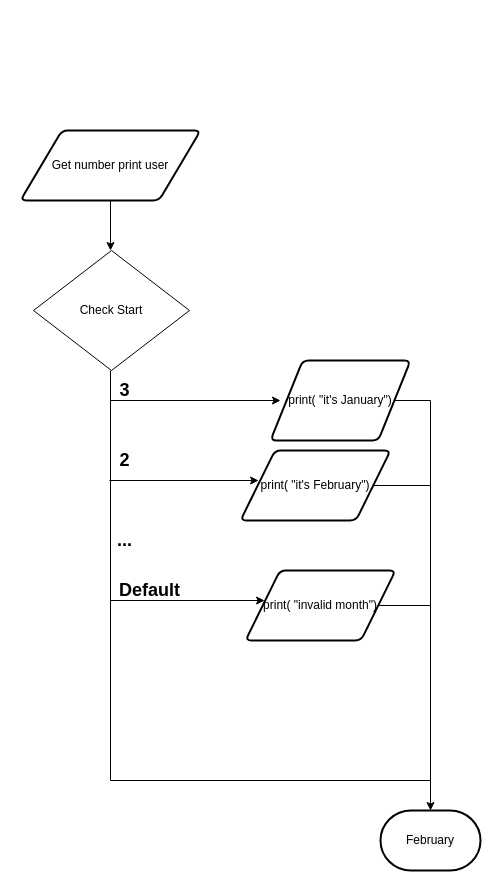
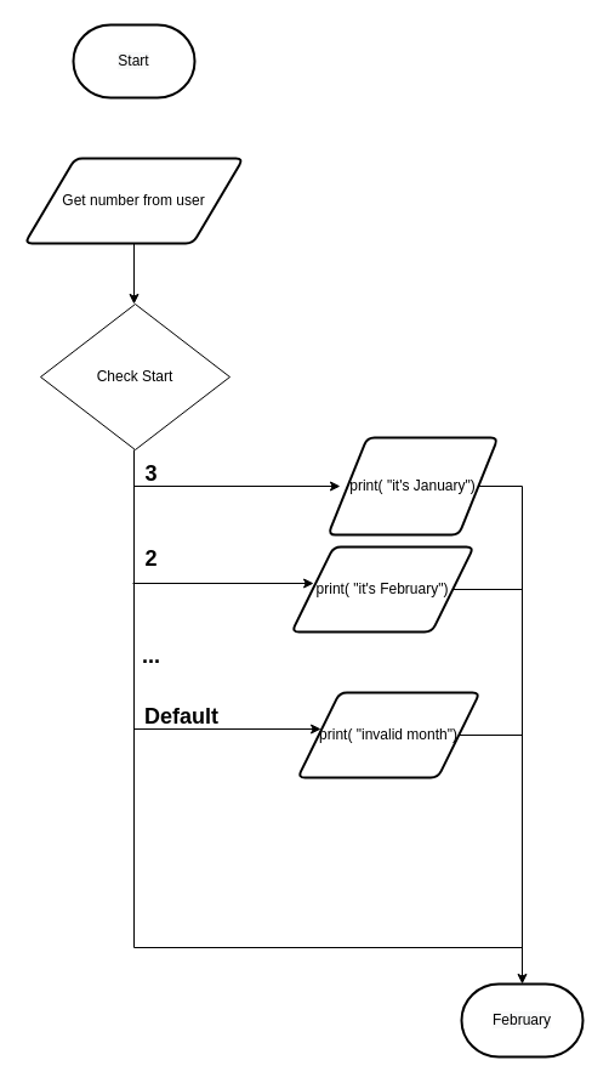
  <mxCell id="0" />
  <mxCell id="1" parent="0" />
+ <mxCell id="2" value="&lt;span style=&quot;color: rgb(0, 0, 0); font-family: helvetica; font-size: 12px; font-style: normal; font-weight: 400; letter-spacing: normal; text-align: center; text-indent: 0px; text-transform: none; word-spacing: 0px; background-color: rgb(248, 249, 250); display: inline; float: none;&quot;&gt;Start&lt;/span&gt;" style="strokeWidth=2;html=1;shape=mxgraph.flowchart.terminator;whiteSpace=wrap;" parent="1" vertex="1"><mxGeometry x="60" y="20" width="100" height="60" as="geometry" /></mxCell>
  <mxCell id="3" style="edgeStyle=none;html=1;" parent="1" source="4" edge="1"><mxGeometry relative="1" as="geometry"><mxPoint x="110" y="250" as="targetPoint" /></mxGeometry></mxCell>
- <mxCell id="4" value="Get number print user" style="shape=parallelogram;html=1;strokeWidth=2;perimeter=parallelogramPerimeter;whiteSpace=wrap;rounded=1;arcSize=12;size=0.23;" parent="1" vertex="1"><mxGeometry x="20" y="130" width="180" height="70" as="geometry" /></mxCell>
+ <mxCell id="4" value="Get number from user" style="shape=parallelogram;html=1;strokeWidth=2;perimeter=parallelogramPerimeter;whiteSpace=wrap;rounded=1;arcSize=12;size=0.23;" parent="1" vertex="1"><mxGeometry x="20" y="130" width="180" height="70" as="geometry" /></mxCell>
  <mxCell id="5" value="Check Start" style="rhombus;whiteSpace=wrap;html=1;" parent="1" vertex="1"><mxGeometry x="33" y="250" width="156" height="120" as="geometry" /></mxCell>
  <mxCell id="6" value="&lt;font style=&quot;font-size: 18px&quot;&gt;&lt;b&gt;3&lt;/b&gt;&lt;/font&gt;" style="text;html=1;align=center;verticalAlign=middle;resizable=0;points=[];autosize=1;strokeColor=none;fillColor=none;" parent="1" vertex="1"><mxGeometry x="109" y="380" width="30" height="20" as="geometry" /></mxCell>
  <mxCell id="7" style="edgeStyle=elbowEdgeStyle;html=1;fontSize=18;rounded=0;entryX=0.5;entryY=0;entryDx=0;entryDy=0;entryPerimeter=0;" parent="1" source="8" target="19" edge="1"><mxGeometry relative="1" as="geometry"><mxPoint x="430" y="750" as="targetPoint" /><Array as="points"><mxPoint x="430" y="400" /><mxPoint x="430" y="370" /><mxPoint x="430" y="410" /><mxPoint x="350" y="400" /><mxPoint x="320" y="550" /><mxPoint x="430" y="640" /></Array></mxGeometry></mxCell>
  <mxCell id="8" value="print( &quot;it's&amp;nbsp;January&quot;)" style="shape=parallelogram;html=1;strokeWidth=2;perimeter=parallelogramPerimeter;whiteSpace=wrap;rounded=1;arcSize=12;size=0.23;" parent="1" vertex="1"><mxGeometry x="270" y="360" width="140" height="80" as="geometry" /></mxCell>
  <mxCell id="9" value="print( &quot;it's February&quot;)" style="shape=parallelogram;html=1;strokeWidth=2;perimeter=parallelogramPerimeter;whiteSpace=wrap;rounded=1;arcSize=12;size=0.23;" vertex="1" parent="1"><mxGeometry x="240" y="450" width="150" height="70" as="geometry" /></mxCell>
  <mxCell id="10" style="edgeStyle=none;html=1;fontSize=18;entryX=0;entryY=0.5;entryDx=0;entryDy=0;" edge="1" parent="1"><mxGeometry relative="1" as="geometry"><mxPoint x="258.1" y="480" as="targetPoint" /><mxPoint x="109" y="480" as="sourcePoint" /></mxGeometry></mxCell>
  <mxCell id="11" value="&lt;font style=&quot;font-size: 18px&quot;&gt;&lt;b&gt;2&lt;/b&gt;&lt;/font&gt;" style="text;html=1;align=center;verticalAlign=middle;resizable=0;points=[];autosize=1;strokeColor=none;fillColor=none;" vertex="1" parent="1"><mxGeometry x="109" y="450" width="30" height="20" as="geometry" /></mxCell>
  <mxCell id="12" value="" style="endArrow=none;html=1;" edge="1" parent="1" source="9"><mxGeometry width="50" height="50" relative="1" as="geometry"><mxPoint x="380" y="510" as="sourcePoint" /><mxPoint x="430" y="485" as="targetPoint" /></mxGeometry></mxCell>
  <mxCell id="13" value="&lt;font style=&quot;font-size: 18px&quot;&gt;&lt;b&gt;...&lt;/b&gt;&lt;/font&gt;" style="text;html=1;align=center;verticalAlign=middle;resizable=0;points=[];autosize=1;strokeColor=none;fillColor=none;" vertex="1" parent="1"><mxGeometry x="109" y="530" width="30" height="20" as="geometry" /></mxCell>
  <mxCell id="14" value="print( &quot;invalid month&quot;)&lt;br&gt;" style="shape=parallelogram;html=1;strokeWidth=2;perimeter=parallelogramPerimeter;whiteSpace=wrap;rounded=1;arcSize=12;size=0.23;" vertex="1" parent="1"><mxGeometry x="245" y="570" width="150" height="70" as="geometry" /></mxCell>
  <mxCell id="15" style="edgeStyle=none;html=1;fontSize=18;entryX=0;entryY=0.5;entryDx=0;entryDy=0;" edge="1" parent="1"><mxGeometry relative="1" as="geometry"><mxPoint x="264.1" y="600" as="targetPoint" /><mxPoint x="110" y="600" as="sourcePoint" /></mxGeometry></mxCell>
  <mxCell id="16" value="&lt;span style=&quot;font-size: 18px&quot;&gt;&lt;b&gt;Default&lt;/b&gt;&lt;/span&gt;" style="text;html=1;align=center;verticalAlign=middle;resizable=0;points=[];autosize=1;strokeColor=none;fillColor=none;" vertex="1" parent="1"><mxGeometry x="109" y="580" width="80" height="20" as="geometry" /></mxCell>
  <mxCell id="17" value="" style="endArrow=none;html=1;" edge="1" parent="1" source="14"><mxGeometry width="50" height="50" relative="1" as="geometry"><mxPoint x="385" y="660" as="sourcePoint" /><mxPoint x="430" y="605" as="targetPoint" /></mxGeometry></mxCell>
  <mxCell id="18" value="" style="endArrow=classic;html=1;fontSize=12;" edge="1" parent="1"><mxGeometry width="50" height="50" relative="1" as="geometry"><mxPoint x="110" y="400" as="sourcePoint" /><mxPoint x="280" y="400" as="targetPoint" /></mxGeometry></mxCell>
  <mxCell id="19" value="&lt;span style=&quot;color: rgb(0 , 0 , 0) ; font-family: &amp;#34;helvetica&amp;#34; ; font-size: 12px ; font-style: normal ; font-weight: 400 ; letter-spacing: normal ; text-align: center ; text-indent: 0px ; text-transform: none ; word-spacing: 0px ; background-color: rgb(248 , 249 , 250) ; display: inline ; float: none&quot;&gt;February&lt;/span&gt;" style="strokeWidth=2;html=1;shape=mxgraph.flowchart.terminator;whiteSpace=wrap;" vertex="1" parent="1"><mxGeometry x="380" y="810" width="100" height="60" as="geometry" /></mxCell>
  <mxCell id="20" value="" style="endArrow=none;html=1;fontSize=12;" edge="1" parent="1"><mxGeometry width="50" height="50" relative="1" as="geometry"><mxPoint x="110" y="780" as="sourcePoint" /><mxPoint x="110" y="370" as="targetPoint" /></mxGeometry></mxCell>
  <mxCell id="21" value="" style="endArrow=none;html=1;fontSize=12;" edge="1" parent="1"><mxGeometry width="50" height="50" relative="1" as="geometry"><mxPoint x="110" y="780" as="sourcePoint" /><mxPoint x="430" y="780" as="targetPoint" /></mxGeometry></mxCell>
